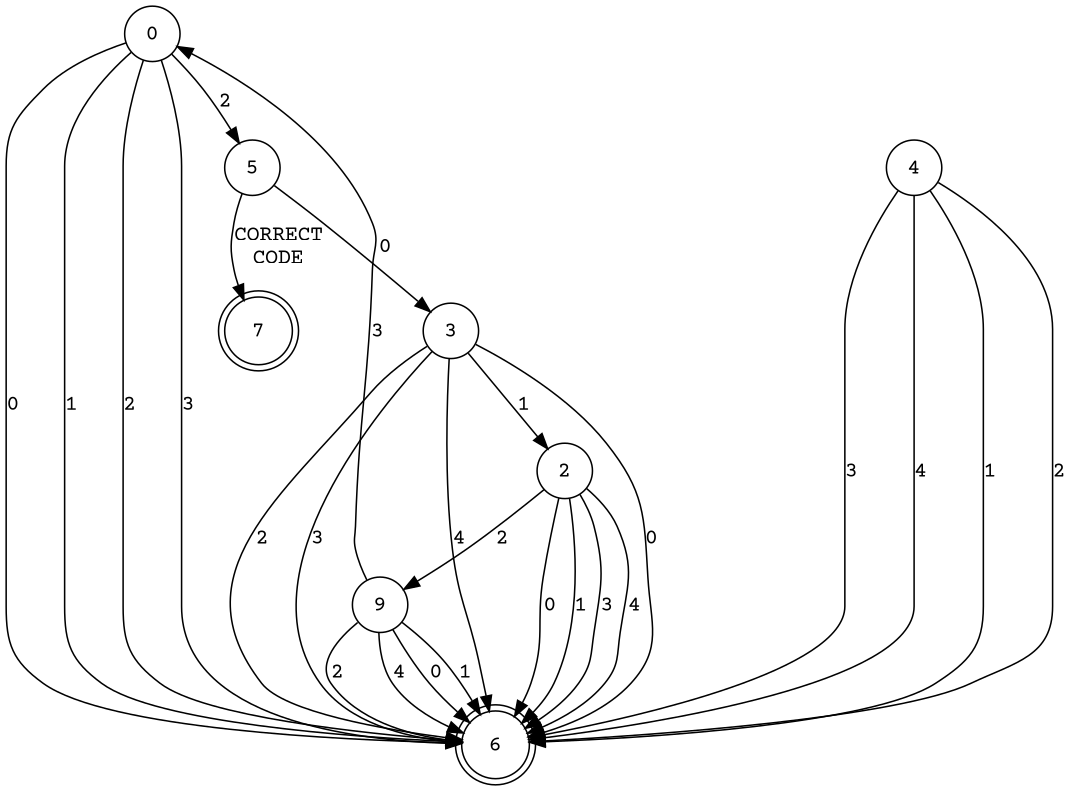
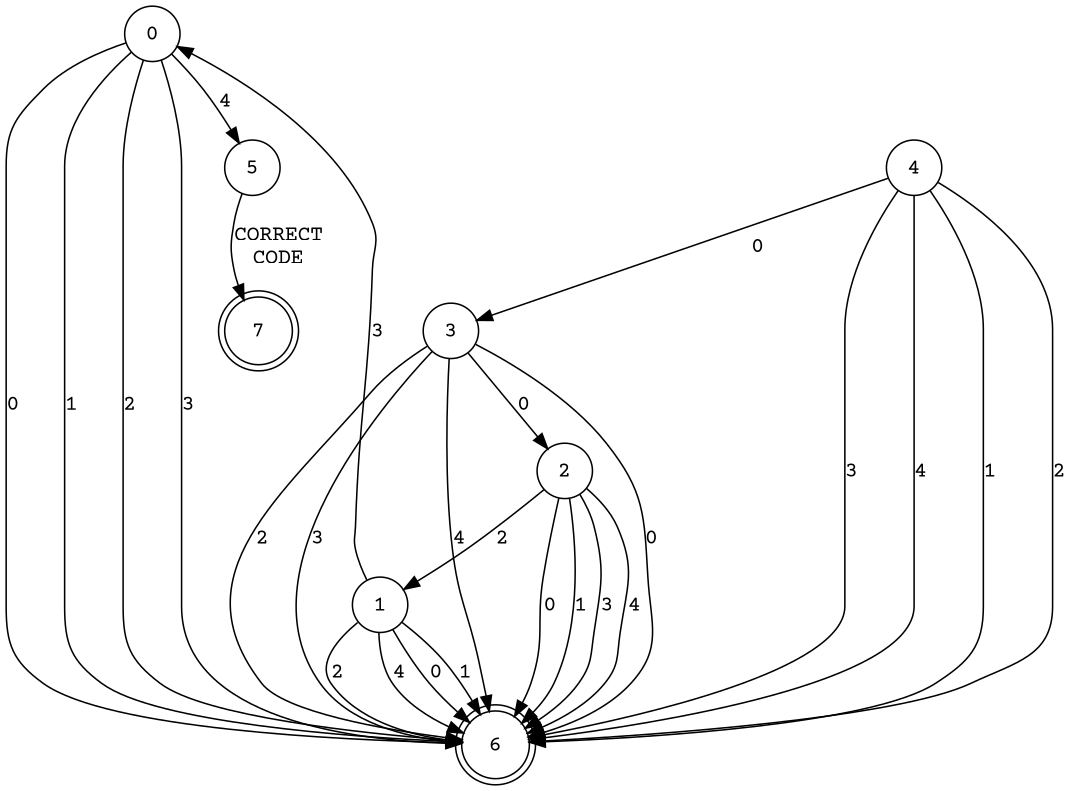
  digraph {
    fontname="Courier Prime"
    node [fontname="Courier Prime" shape=circle]
    edge [fontname="Courier Prime"]
    0
    5
    6 [shape=doublecircle]
    7 [shape=doublecircle]
-   1 [label=9]
+   1
    2
    3
    4
-   0 -> 5 [label=2]
+   0 -> 5 [label=4]
    0 -> 6 [label=0]
    0 -> 6 [label=1]
    0 -> 6 [label=2]
    0 -> 6 [label=3]
    5 -> 7 [label="CORRECT\nCODE"]
    1 -> 0 [label=3]
    1 -> 6 [label=0]
    1 -> 6 [label=1]
    1 -> 6 [label=2]
    1 -> 6 [label=4]
    2 -> 6 [label=0]
    2 -> 6 [label=1]
    2 -> 6 [label=3]
    2 -> 6 [label=4]
    2 -> 1 [label=2]
    3 -> 6 [label=0]
    3 -> 6 [label=2]
    3 -> 6 [label=3]
    3 -> 6 [label=4]
-   3 -> 2 [label=1]
+   3 -> 2 [label=0]
    4 -> 6 [label=1]
    4 -> 6 [label=2]
    4 -> 6 [label=3]
    4 -> 6 [label=4]
-   5 -> 3 [label=0]
+   4 -> 3 [label=0]
  }
